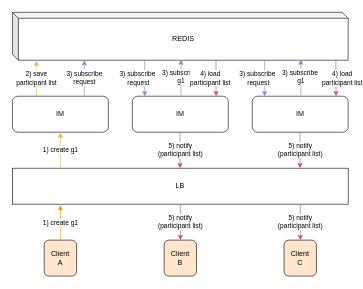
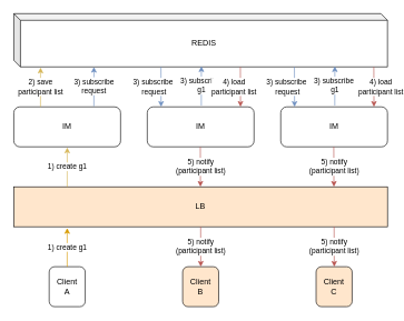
  <mxCell id="0" />
  <mxCell id="1" parent="0" />
- <mxCell id="2" value="Client&lt;br&gt;A" style="rounded=1;whiteSpace=wrap;html=1;fillColor=#ffe6cc;" vertex="1" parent="1"><mxGeometry x="73" y="400" width="54" height="60" as="geometry" /></mxCell>
+ <mxCell id="2" value="Client&lt;br&gt;A" style="rounded=1;whiteSpace=wrap;html=1;" vertex="1" parent="1"><mxGeometry x="73" y="400" width="54" height="60" as="geometry" /></mxCell>
  <mxCell id="3" value="REDIS" style="shape=cube;whiteSpace=wrap;html=1;boundedLbl=1;backgroundOutline=1;darkOpacity=0.05;darkOpacity2=0.1;fillColor=none;size=10;" vertex="1" parent="1"><mxGeometry x="20" y="20" width="560" height="80" as="geometry" /></mxCell>
  <mxCell id="4" value="IM" style="rounded=1;whiteSpace=wrap;html=1;" vertex="1" parent="1"><mxGeometry x="220" y="160" width="160" height="60" as="geometry" /></mxCell>
  <mxCell id="5" value="IM" style="rounded=1;whiteSpace=wrap;html=1;" vertex="1" parent="1"><mxGeometry x="20" y="160" width="160" height="60" as="geometry" /></mxCell>
  <mxCell id="6" value="Client&lt;br&gt;C" style="rounded=1;whiteSpace=wrap;html=1;fillColor=#ffe6cc;" vertex="1" parent="1"><mxGeometry x="473" y="400" width="54" height="60" as="geometry" /></mxCell>
- <mxCell id="7" value="LB" style="rounded=0;whiteSpace=wrap;html=1;" vertex="1" parent="1"><mxGeometry x="20" y="280" width="560" height="60" as="geometry" /></mxCell>
+ <mxCell id="7" value="LB" style="rounded=0;whiteSpace=wrap;html=1;fillColor=#ffe6cc;" vertex="1" parent="1"><mxGeometry x="20" y="280" width="560" height="60" as="geometry" /></mxCell>
  <mxCell id="8" value="1) create g1" style="endArrow=classic;html=1;fillColor=#ffe6cc;strokeColor=#d79b00;" edge="1" parent="1"><mxGeometry width="50" height="50" relative="1" as="geometry"><mxPoint x="100" y="400" as="sourcePoint" /><mxPoint x="100" y="342" as="targetPoint" /></mxGeometry></mxCell>
  <mxCell id="9" value="1) create g1" style="endArrow=classic;html=1;entryX=0.182;entryY=1.033;entryDx=0;entryDy=0;entryPerimeter=0;fillColor=#fff2cc;strokeColor=#d6b656;" edge="1" parent="1"><mxGeometry width="50" height="50" relative="1" as="geometry"><mxPoint x="100" y="280" as="sourcePoint" /><mxPoint x="100.08" y="220.99" as="targetPoint" /></mxGeometry></mxCell>
  <mxCell id="10" value="2) save&lt;br&gt;participant list" style="endArrow=classic;html=1;entryX=0.182;entryY=1.033;entryDx=0;entryDy=0;entryPerimeter=0;fillColor=#fff2cc;strokeColor=#d6b656;" edge="1" parent="1"><mxGeometry width="50" height="50" relative="1" as="geometry"><mxPoint x="60" y="160" as="sourcePoint" /><mxPoint x="60.08" y="100.99" as="targetPoint" /></mxGeometry></mxCell>
  <mxCell id="11" value="3) subscribe &lt;br&gt;request" style="endArrow=classic;html=1;entryX=0.182;entryY=1.033;entryDx=0;entryDy=0;entryPerimeter=0;fillColor=#dae8fc;strokeColor=#6c8ebf;" edge="1" parent="1"><mxGeometry width="50" height="50" relative="1" as="geometry"><mxPoint x="140" y="159.01" as="sourcePoint" /><mxPoint x="140.08" y="100" as="targetPoint" /></mxGeometry></mxCell>
  <mxCell id="12" value="3) subscribe&amp;nbsp;&lt;br&gt;request" style="endArrow=classic;html=1;exitX=0.545;exitY=1;exitDx=0;exitDy=0;exitPerimeter=0;fillColor=#dae8fc;strokeColor=#6c8ebf;" edge="1" parent="1"><mxGeometry x="-0.001" y="-11" width="50" height="50" relative="1" as="geometry"><mxPoint x="240.5" y="100" as="sourcePoint" /><mxPoint x="240.7" y="160" as="targetPoint" /><mxPoint as="offset" /></mxGeometry></mxCell>
  <mxCell id="13" value="3) subscribe&amp;nbsp;&lt;br&gt;g1" style="endArrow=classic;html=1;entryX=0.182;entryY=1.033;entryDx=0;entryDy=0;entryPerimeter=0;fillColor=#dae8fc;strokeColor=#6c8ebf;" edge="1" parent="1"><mxGeometry width="50" height="50" relative="1" as="geometry"><mxPoint x="301" y="158.01" as="sourcePoint" /><mxPoint x="301.08" y="99" as="targetPoint" /></mxGeometry></mxCell>
  <mxCell id="14" value="5) notify&lt;br&gt;(participant list)" style="endArrow=classic;html=1;exitX=0.545;exitY=1;exitDx=0;exitDy=0;exitPerimeter=0;fillColor=#f8cecc;strokeColor=#b85450;" edge="1" parent="1"><mxGeometry width="50" height="50" relative="1" as="geometry"><mxPoint x="299.5" y="220" as="sourcePoint" /><mxPoint x="299.7" y="280" as="targetPoint" /></mxGeometry></mxCell>
  <mxCell id="15" value="4) load&lt;br&gt;participant list" style="endArrow=classic;html=1;exitX=0.545;exitY=1;exitDx=0;exitDy=0;exitPerimeter=0;fillColor=#f8cecc;strokeColor=#b85450;" edge="1" parent="1"><mxGeometry x="-0.001" y="-10" width="50" height="50" relative="1" as="geometry"><mxPoint x="359.5" y="100" as="sourcePoint" /><mxPoint x="359.7" y="160" as="targetPoint" /><mxPoint as="offset" /></mxGeometry></mxCell>
  <mxCell id="16" value="5) notify&lt;br&gt;(participant list)" style="endArrow=classic;html=1;exitX=0.545;exitY=1;exitDx=0;exitDy=0;exitPerimeter=0;fillColor=#f8cecc;strokeColor=#b85450;" edge="1" parent="1"><mxGeometry width="50" height="50" relative="1" as="geometry"><mxPoint x="500" y="340" as="sourcePoint" /><mxPoint x="500.2" y="400" as="targetPoint" /></mxGeometry></mxCell>
  <mxCell id="17" value="IM" style="rounded=1;whiteSpace=wrap;html=1;" vertex="1" parent="1"><mxGeometry x="420" y="160" width="160" height="60" as="geometry" /></mxCell>
  <mxCell id="18" value="3) subscribe&amp;nbsp;&lt;br&gt;request" style="endArrow=classic;html=1;exitX=0.545;exitY=1;exitDx=0;exitDy=0;exitPerimeter=0;fillColor=#dae8fc;strokeColor=#6c8ebf;" edge="1" parent="1"><mxGeometry x="-0.001" y="-11" width="50" height="50" relative="1" as="geometry"><mxPoint x="440.5" y="100" as="sourcePoint" /><mxPoint x="440.7" y="160" as="targetPoint" /><mxPoint as="offset" /></mxGeometry></mxCell>
  <mxCell id="19" value="3) subscribe&amp;nbsp;&lt;br&gt;g1" style="endArrow=classic;html=1;entryX=0.182;entryY=1.033;entryDx=0;entryDy=0;entryPerimeter=0;fillColor=#dae8fc;strokeColor=#6c8ebf;" edge="1" parent="1"><mxGeometry width="50" height="50" relative="1" as="geometry"><mxPoint x="501" y="158.01" as="sourcePoint" /><mxPoint x="501.08" y="99" as="targetPoint" /></mxGeometry></mxCell>
  <mxCell id="20" value="5) notify&lt;br&gt;(participant list)" style="endArrow=classic;html=1;exitX=0.545;exitY=1;exitDx=0;exitDy=0;exitPerimeter=0;fillColor=#f8cecc;strokeColor=#b85450;" edge="1" parent="1"><mxGeometry width="50" height="50" relative="1" as="geometry"><mxPoint x="499.5" y="220" as="sourcePoint" /><mxPoint x="499.7" y="280" as="targetPoint" /></mxGeometry></mxCell>
  <mxCell id="21" value="4) load&lt;br&gt;participant list" style="endArrow=classic;html=1;exitX=0.545;exitY=1;exitDx=0;exitDy=0;exitPerimeter=0;fillColor=#f8cecc;strokeColor=#b85450;" edge="1" parent="1"><mxGeometry x="0.001" y="10" width="50" height="50" relative="1" as="geometry"><mxPoint x="559.5" y="100" as="sourcePoint" /><mxPoint x="559.7" y="160" as="targetPoint" /><mxPoint as="offset" /></mxGeometry></mxCell>
  <mxCell id="22" value="Client&lt;br&gt;B" style="rounded=1;whiteSpace=wrap;html=1;fillColor=#ffe6cc;" vertex="1" parent="1"><mxGeometry x="273" y="400" width="54" height="60" as="geometry" /></mxCell>
  <mxCell id="23" value="5) notify&lt;br&gt;(participant list)" style="endArrow=classic;html=1;exitX=0.545;exitY=1;exitDx=0;exitDy=0;exitPerimeter=0;fillColor=#f8cecc;strokeColor=#b85450;" edge="1" parent="1"><mxGeometry width="50" height="50" relative="1" as="geometry"><mxPoint x="300" y="340" as="sourcePoint" /><mxPoint x="300.2" y="400" as="targetPoint" /></mxGeometry></mxCell>
